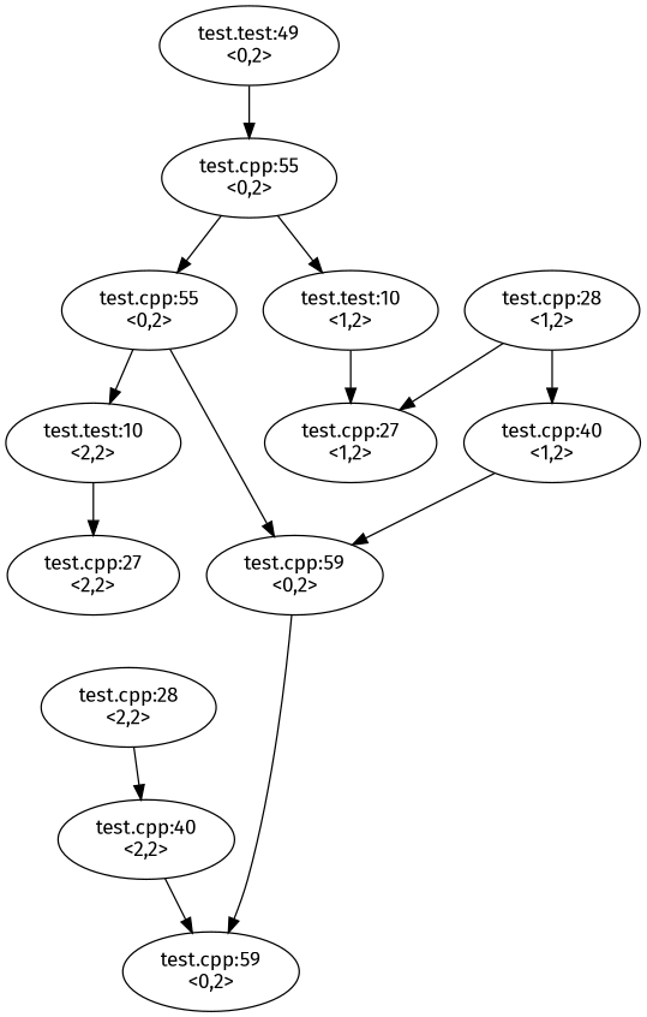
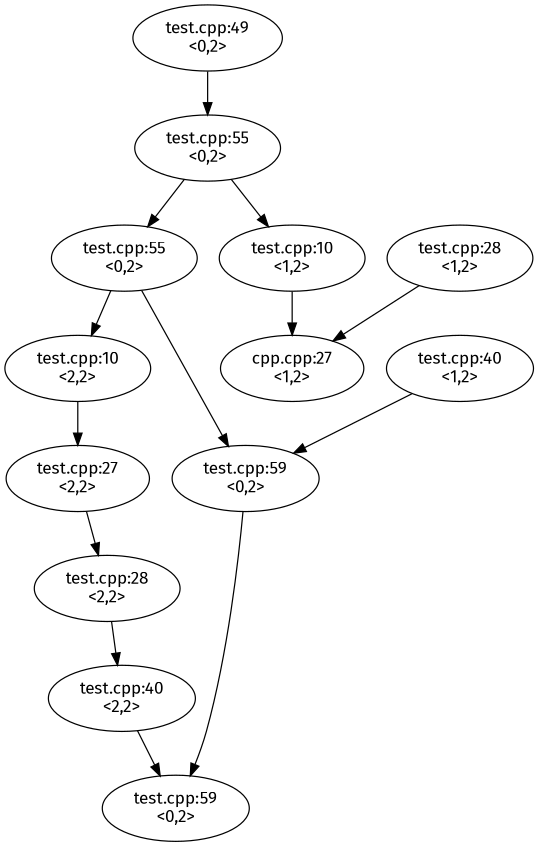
  digraph {
    fontname="Fira Sans"
    node [fontname="Fira Sans"]
    edge [fontname="Fira Sans"]
-   n1 [label="test.test:49\n<0,2>"]
+   n1 [label="test.cpp:49\n<0,2>"]
    n2 [label="test.cpp:55\n<0,2>"]
-   n3 [label="test.test:10\n<1,2>"]
+   n3 [label="test.cpp:10\n<1,2>"]
    n4 [label="test.cpp:55\n<0,2>"]
-   n5 [label="test.cpp:27\n<1,2>"]
-   n6 [label="test.test:10\n<2,2>"]
+   n5 [label="cpp.cpp:27\n<1,2>"]
+   n6 [label="test.cpp:10\n<2,2>"]
    n7 [label="test.cpp:59\n<0,2>"]
    n8 [label="test.cpp:27\n<2,2>"]
    n9 [label="test.cpp:59\n<0,2>"]
    n10 [label="test.cpp:28\n<2,2>"]
    n11 [label="test.cpp:28\n<1,2>"]
    n12 [label="test.cpp:40\n<1,2>"]
    n13 [label="test.cpp:40\n<2,2>"]
    n1 -> n2
    n2 -> n3
    n2 -> n4
    n3 -> n5
    n4 -> n6
    n4 -> n7
    n6 -> n8
    n7 -> n9
+   n8 -> n10
    n10 -> n13
    n11 -> n5
-   n11 -> n12
    n12 -> n7
    n13 -> n9
  }
